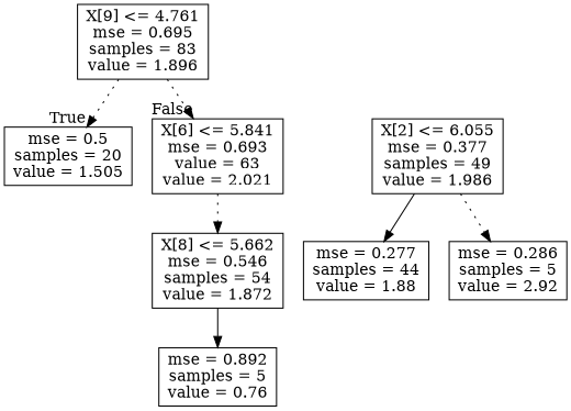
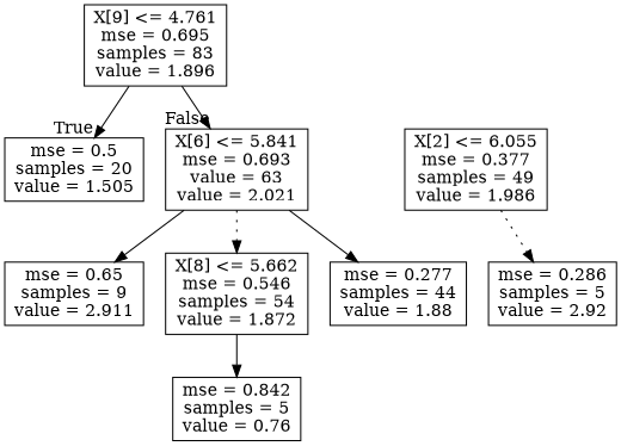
  digraph {
    node [shape=box]
    edge [style=dotted]
    n1 [label="X[9] <= 4.761\nmse = 0.695\nsamples = 83\nvalue = 1.896"]
    n2 [label="mse = 0.5\nsamples = 20\nvalue = 1.505"]
    n3 [label="X[6] <= 5.841\nmse = 0.693\nvalue = 63\nvalue = 2.021"]
+   n4 [label="mse = 0.65\nsamples = 9\nvalue = 2.911"]
    n5 [label="X[8] <= 5.662\nmse = 0.546\nsamples = 54\nvalue = 1.872"]
-   n6 [label="mse = 0.892\nsamples = 5\nvalue = 0.76"]
+   n6 [label="mse = 0.842\nsamples = 5\nvalue = 0.76"]
    n7 [label="X[2] <= 6.055\nmse = 0.377\nsamples = 49\nvalue = 1.986"]
    n8 [label="mse = 0.286\nsamples = 5\nvalue = 2.92"]
    n9 [label="mse = 0.277\nsamples = 44\nvalue = 1.88"]
-   n1 -> n2 [headlabel=True labelangle=45 labeldistance=2.5]
-   n1 -> n3 [headlabel=False labelangle=-45 labeldistance=2.5]
+   n1 -> n2 [headlabel=True labelangle=45 labeldistance=2.5 style=solid]
+   n1 -> n3 [headlabel=False labelangle=-45 labeldistance=2.5 style=solid]
+   n3 -> n4 [style=solid]
    n3 -> n5
    n5 -> n6 [style=solid]
    n7 -> n8
-   n7 -> n9 [style=solid]
+   n3 -> n9 [style=solid]
  }
